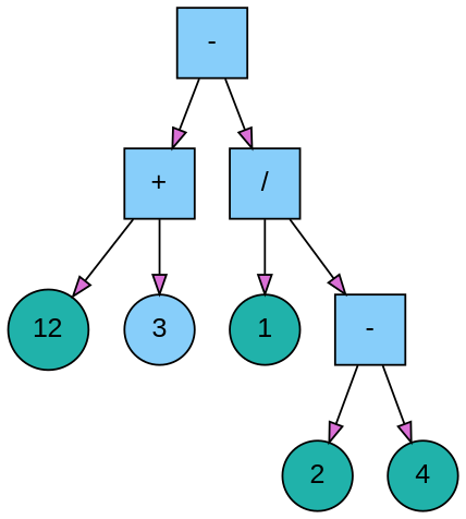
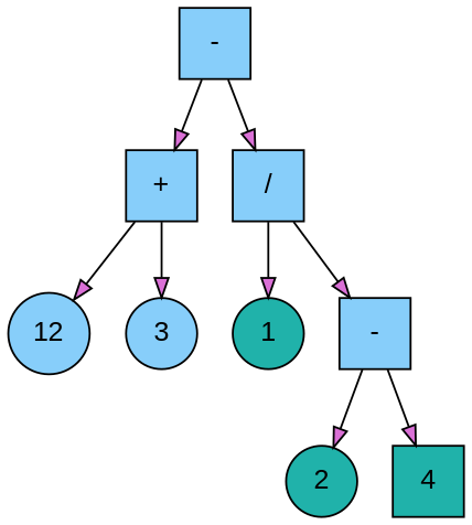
  digraph {
    node [fillcolor=lightskyblue fontname=Arial shape=circle style=filled]
    edge [arrowType=normal fillcolor=orchid]
-   n1 [fillcolor=lightseagreen label=12]
+   n1 [label=12]
    n2 [label=3]
    n3 [label="+" shape=square]
    n4 [fillcolor=lightseagreen label=1]
    n5 [fillcolor=lightseagreen label=2]
-   n6 [fillcolor=lightseagreen label=4]
+   n6 [fillcolor=lightseagreen label=4 shape=square]
    n7 [label="-" shape=square]
    n8 [label="/" shape=square]
    n9 [label="-" shape=square]
    n3 -> n1
    n3 -> n2
    n7 -> n5
    n7 -> n6
    n8 -> n4
    n8 -> n7
    n9 -> n3
    n9 -> n8
  }
